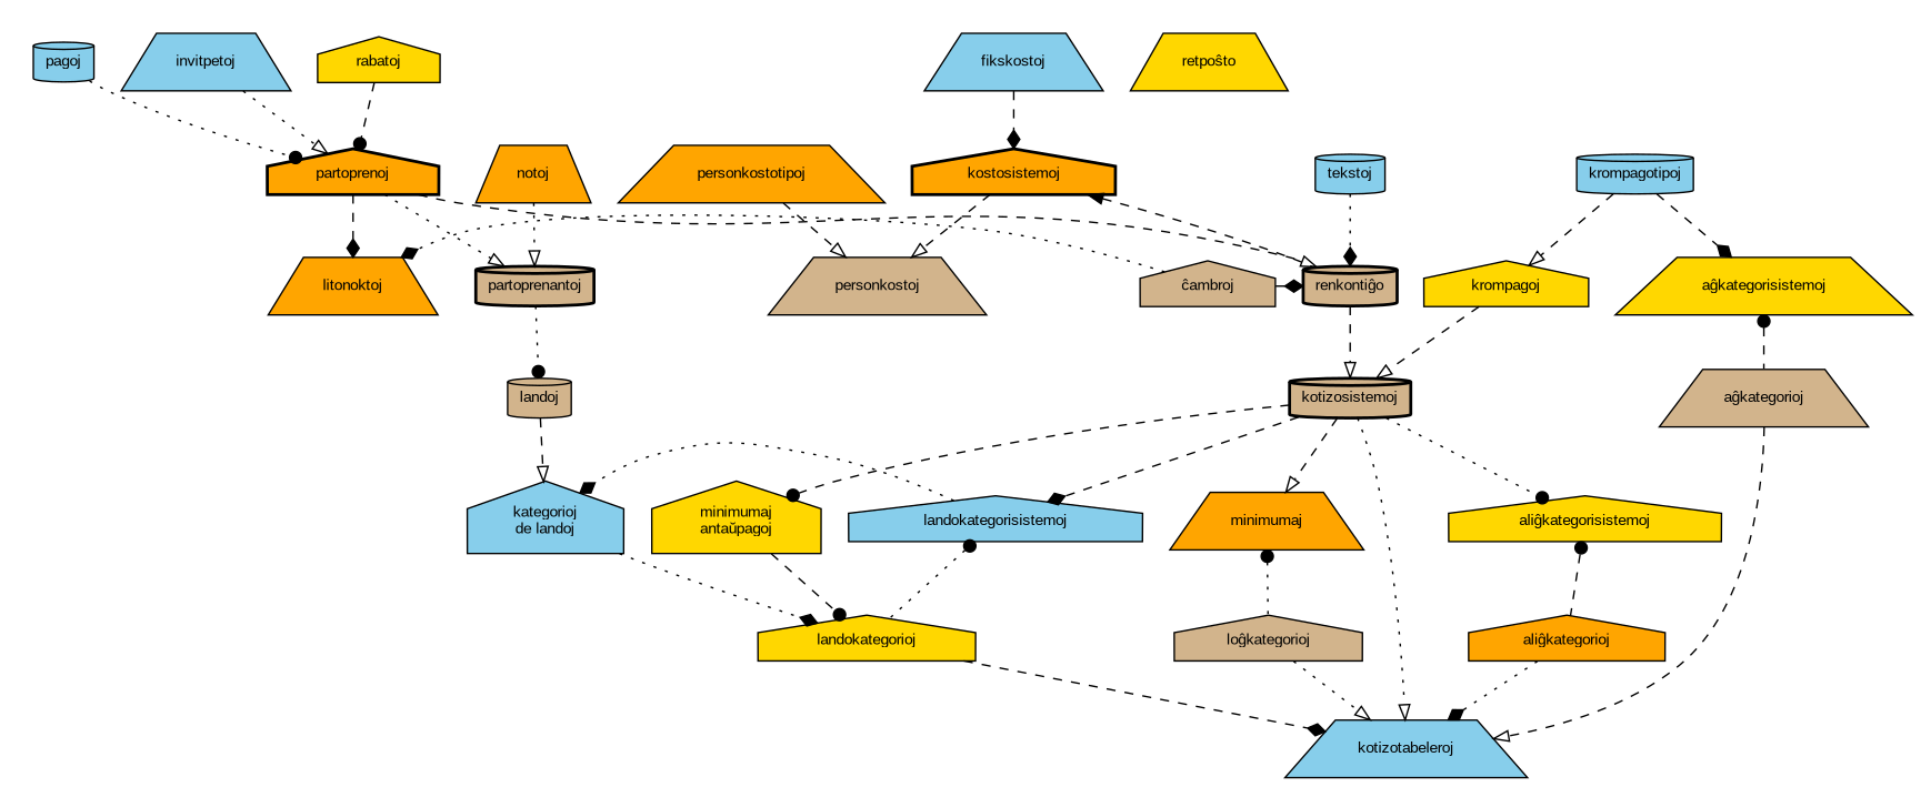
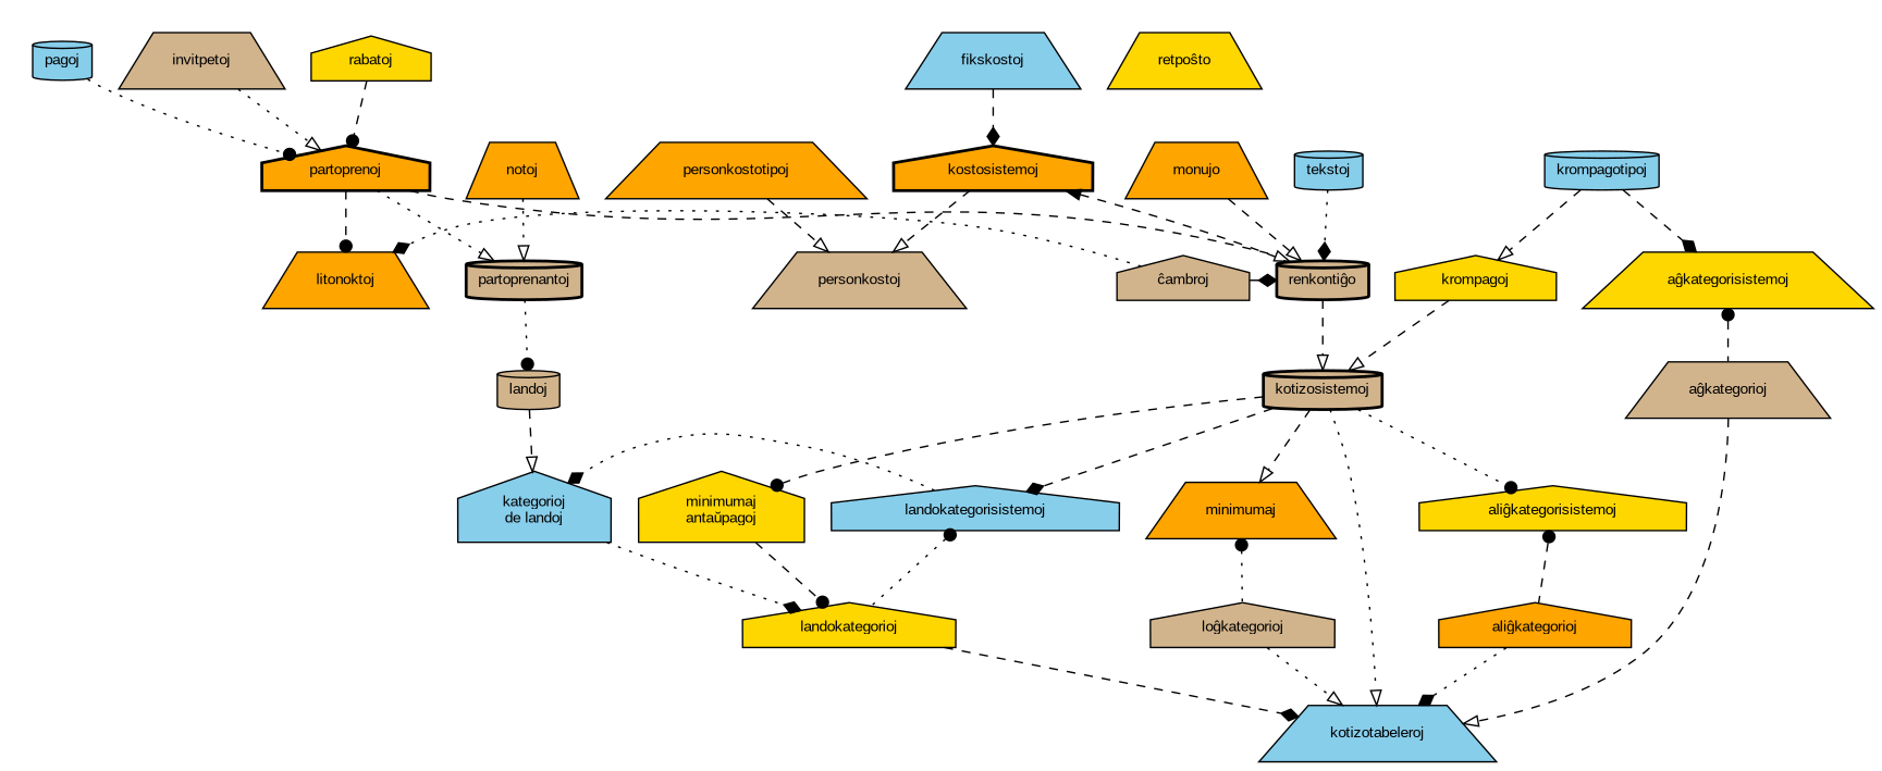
  digraph {
    fontname="Liberation Sans"
    fontsize=10
    splines=true
    style=invis
    node [fillcolor=orange fontname="Liberation Sans" fontsize=10 shape=house style=filled]
    edge [arrowhead=onormal arrowtail=dot fontname="Liberation Sans" style=dashed weight=2 dir=forward]
    partoprenoj [height=0 style="bold, filled,filled" width=0]
    litonoktoj [height=0 shape=trapezium width=0]
    "ĉambroj" [fillcolor=tan height=0 width=0]
    kostosistemoj [height=0 style="bold, filled,filled" width=0]
    personkostoj [fillcolor=tan height=0 shape=trapezium width=0]
    personkostotipoj [height=0 shape=trapezium width=0]
    fikskostoj [fillcolor=skyblue height=0 shape=trapezium width=0]
    n8 [fillcolor=skyblue height=0 label="kategorioj\nde landoj" width=0]
    landokategorioj [fillcolor=gold height=0 width=0]
    kotizotabeleroj [fillcolor=skyblue height=0 shape=trapezium width=0]
    n11 [fillcolor=gold height=0 label="minimumaj\nantaŭpagoj" width=0]
    kotizosistemoj [fillcolor=tan height=0 shape=cylinder style="bold, filled,filled" width=0]
    "aliĝkategorisistemoj" [fillcolor=gold height=0 width=0]
    "aĝkategorisistemoj" [fillcolor=gold height=0 shape=trapezium width=0]
    n15 [height=0 label=minimumaj shape=trapezium width=0]
    landokategorisistemoj [fillcolor=skyblue height=0 width=0]
    "aliĝkategorioj" [height=0 width=0]
    "aĝkategorioj" [fillcolor=tan height=0 shape=trapezium width=0]
    "loĝkategorioj" [fillcolor=tan height=0 width=0]
    krompagoj [fillcolor=gold height=0 width=0]
    krompagotipoj [fillcolor=skyblue height=0 shape=cylinder width=0]
    rabatoj [fillcolor=gold height=0 width=0]
-   invitpetoj [fillcolor=skyblue height=0 shape=trapezium width=0]
+   invitpetoj [fillcolor=tan height=0 shape=trapezium width=0]
    pagoj [fillcolor=skyblue height=0 shape=cylinder width=0]
    partoprenantoj [fillcolor=tan height=0 shape=cylinder style="bold, filled,filled" width=0]
    notoj [height=0 shape=trapezium width=0]
    landoj [fillcolor=tan height=0 shape=cylinder width=0]
    "renkontiĝo" [fillcolor=tan height=0 shape=cylinder style="bold, filled,filled" width=0]
    tekstoj [fillcolor=skyblue height=0 shape=cylinder width=0]
+   monujo [height=0 shape=trapezium width=0]
    "retpoŝto" [fillcolor=gold height=0 shape=trapezium width=0]
    subgraph sub_1 {
      partoprenoj
      litonoktoj
      "ĉambroj"
    }
    subgraph sub_2 {
      n8
      landokategorioj
      kotizotabeleroj
      n11
      kotizosistemoj
      "aliĝkategorisistemoj"
      "aĝkategorisistemoj"
      n15
      landokategorisistemoj
      "aliĝkategorioj"
      "aĝkategorioj"
      "loĝkategorioj"
      krompagoj
      krompagotipoj
      subgraph sub_3 {
        kostosistemoj
        personkostoj
        personkostotipoj
        fikskostoj
      }
    }
    subgraph cluster_4 {
      partoprenoj
      litonoktoj
      rabatoj
      invitpetoj
      pagoj
    }
    subgraph cluster_5 {
      partoprenantoj
      notoj
      landoj
    }
    subgraph cluster_6 {
      tekstoj
+     monujo
      subgraph sub_7 {
        rank=same
        "ĉambroj"
        "renkontiĝo"
      }
    }
-   partoprenoj -> litonoktoj [arrowhead=diamond arrowtail=none weight="" dir=""]
+   partoprenoj -> litonoktoj [arrowhead=dot arrowtail=none weight="" dir=""]
    partoprenoj -> partoprenantoj [style=dotted arrowtail="" dir=""]
    partoprenoj -> "renkontiĝo" [weight=1 arrowtail="" dir=""]
    "ĉambroj" -> litonoktoj [arrowhead=diamond arrowtail=none style=dotted weight="" dir=""]
    "ĉambroj" -> "renkontiĝo" [arrowhead=diamond weight=3 arrowtail="" dir=""]
    kostosistemoj -> personkostoj
    kostosistemoj -> "renkontiĝo" [dir=back arrowhead="" arrowtail="" weight=""]
    personkostotipoj -> personkostoj
    fikskostoj -> kostosistemoj [arrowhead=diamond]
    n8 -> landokategorioj [arrowhead=diamond style=dotted]
    landokategorioj -> kotizotabeleroj [arrowhead=diamond]
    n11 -> landokategorioj [arrowhead=dot]
    kotizosistemoj -> kotizotabeleroj [style=dotted]
    kotizosistemoj -> n11 [arrowhead=dot]
    kotizosistemoj -> "aliĝkategorisistemoj" [arrowhead=dot style=dotted]
    kotizosistemoj -> n15
    kotizosistemoj -> landokategorisistemoj [arrowhead=diamond]
    "aliĝkategorisistemoj" -> "aliĝkategorioj" [arrowhead=none dir=back]
    "aĝkategorisistemoj" -> "aĝkategorioj" [arrowhead=none dir=back]
    n15 -> "loĝkategorioj" [arrowhead=none dir=back style=dotted]
    landokategorisistemoj -> n8 [arrowhead=diamond constraint=false style=dotted]
    landokategorisistemoj -> landokategorioj [arrowhead=none dir=back style=dotted]
    "aliĝkategorioj" -> kotizotabeleroj [arrowhead=diamond style=dotted]
    "aĝkategorioj" -> kotizotabeleroj
    "loĝkategorioj" -> kotizotabeleroj [style=dotted]
    krompagoj -> kotizosistemoj
    krompagotipoj -> "aĝkategorisistemoj" [arrowhead=diamond]
    krompagotipoj -> krompagoj
    rabatoj -> partoprenoj [arrowhead=dot arrowtail="" weight="" dir=""]
    invitpetoj -> partoprenoj [style=dotted arrowtail="" weight="" dir=""]
    pagoj -> partoprenoj [arrowhead=dot style=dotted arrowtail="" weight="" dir=""]
    partoprenantoj -> landoj [arrowhead=dot style=dotted arrowtail="" weight="" dir=""]
    notoj -> partoprenantoj [constraint=true style=dotted arrowtail="" weight="" dir=""]
    landoj -> n8 [arrowtail=none weight="" dir=""]
    "renkontiĝo" -> kotizosistemoj [arrowtail="" weight="" dir=""]
    tekstoj -> "renkontiĝo" [arrowhead=diamond style=dotted weight=3 arrowtail="" dir=""]
+   monujo -> "renkontiĝo" [weight=3 arrowtail="" dir=""]
  }
